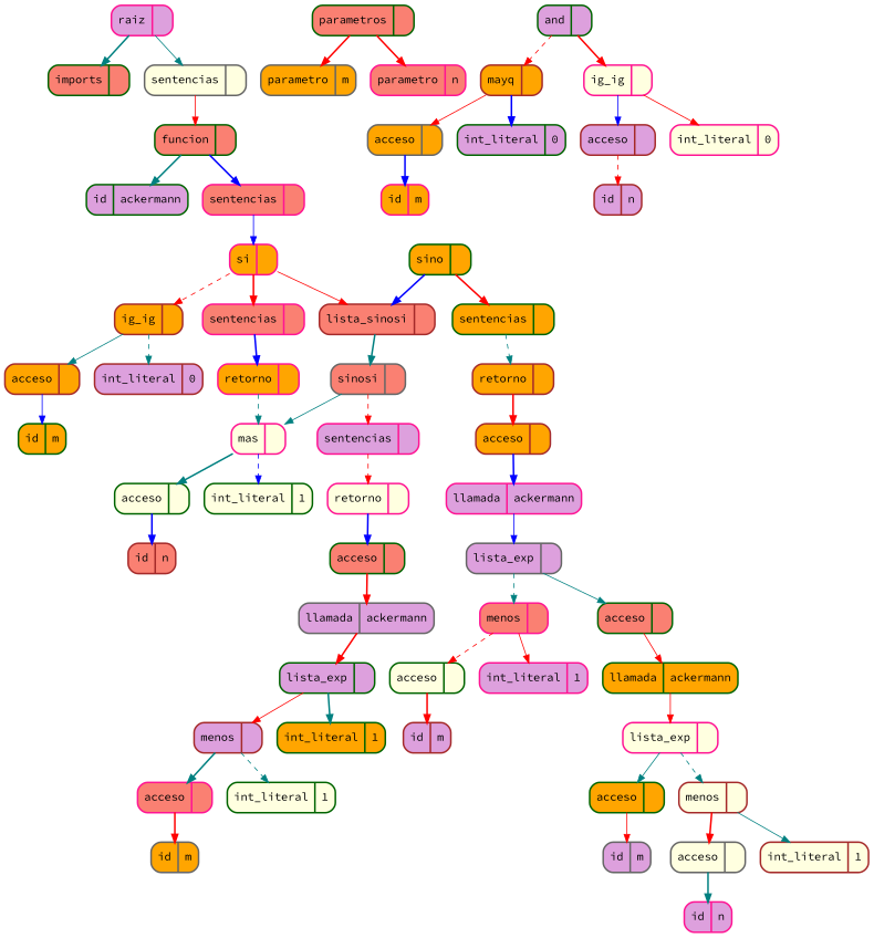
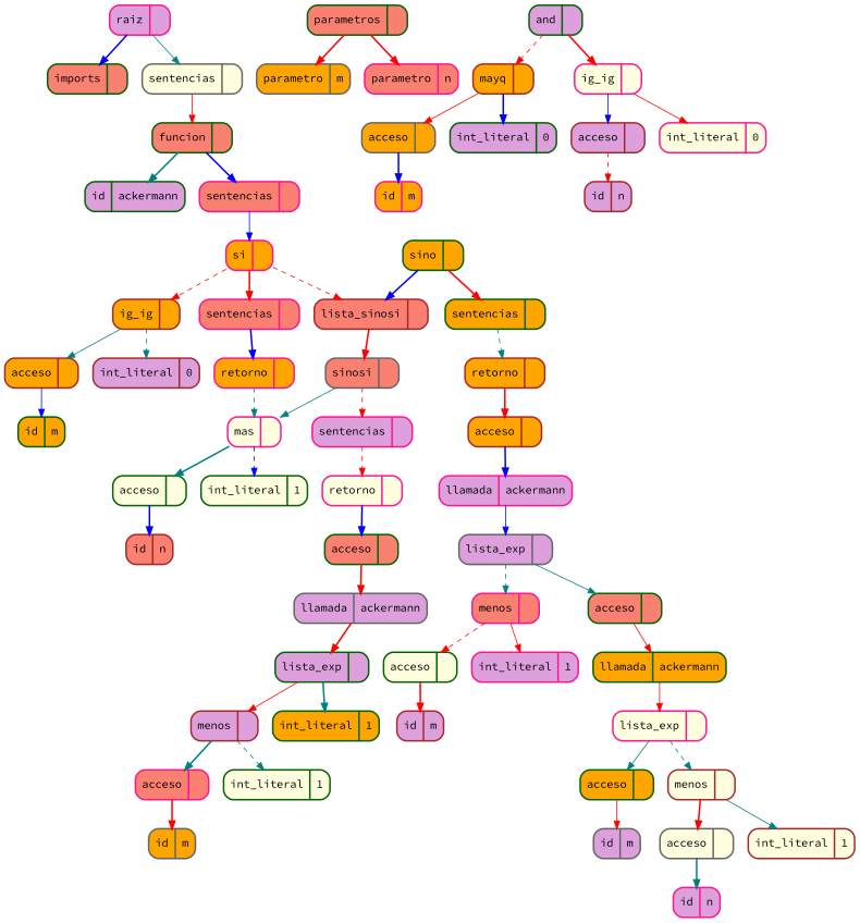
  digraph {
    fontname="Source Code Pro"
    node [color=darkgreen fillcolor=plum fontname="Source Code Pro" shape=Mrecord style="bold,filled"]
    edge [color=red fontname="Source Code Pro" style=bold]
    n1 [color=deeppink label="raiz | "]
    n2 [fillcolor=salmon label="imports | "]
    n3 [color=gray40 fillcolor=lightyellow label="sentencias | "]
    n4 [fillcolor=salmon label="funcion | "]
    n5 [label="id | ackermann"]
    n6 [color=deeppink fillcolor=salmon label="sentencias | "]
    n7 [fillcolor=salmon label="parametros | "]
    n8 [color=gray40 fillcolor=orange label="parametro | m"]
    n9 [color=deeppink fillcolor=salmon label="parametro | n"]
    n10 [color=deeppink fillcolor=orange label="si | "]
    n11 [color=brown fillcolor=orange label="ig_ig | "]
    n12 [color=deeppink fillcolor=salmon label="sentencias | "]
    n13 [color=brown fillcolor=salmon label="lista_sinosi | "]
    n14 [color=brown fillcolor=orange label="acceso | "]
    n15 [color=brown label="int_literal | 0"]
    n16 [color=deeppink fillcolor=orange label="retorno | "]
    n17 [color=gray40 fillcolor=salmon label="sinosi | "]
    n18 [fillcolor=orange label="id | m"]
    n19 [color=deeppink fillcolor=lightyellow label="mas | "]
    n20 [fillcolor=lightyellow label="acceso | "]
    n21 [fillcolor=lightyellow label="int_literal | 1"]
    n22 [color=brown fillcolor=salmon label="id | n"]
    n23 [color=deeppink label="sentencias | "]
    n24 [fillcolor=orange label="sino | "]
    n25 [fillcolor=orange label="sentencias | "]
    n26 [label="and | "]
    n27 [color=brown fillcolor=orange label="mayq | "]
    n28 [color=deeppink fillcolor=lightyellow label="ig_ig | "]
    n29 [color=deeppink fillcolor=lightyellow label="retorno | "]
    n30 [color=gray40 fillcolor=orange label="acceso | "]
    n31 [label="int_literal | 0"]
    n32 [color=brown label="acceso | "]
    n33 [color=deeppink fillcolor=lightyellow label="int_literal | 0"]
    n34 [color=deeppink fillcolor=orange label="id | m"]
    n35 [color=brown label="id | n"]
    n36 [fillcolor=salmon label="acceso | "]
    n37 [color=gray40 label="llamada | ackermann"]
    n38 [label="lista_exp | "]
    n39 [color=brown label="menos | "]
    n40 [fillcolor=orange label="int_literal | 1"]
    n41 [color=deeppink fillcolor=salmon label="acceso | "]
    n42 [fillcolor=lightyellow label="int_literal | 1"]
    n43 [color=gray40 fillcolor=orange label="id | m"]
    n44 [color=brown fillcolor=orange label="retorno | "]
    n45 [color=brown fillcolor=orange label="acceso | "]
    n46 [color=deeppink label="llamada | ackermann"]
    n47 [color=gray40 label="lista_exp | "]
    n48 [color=deeppink fillcolor=salmon label="menos | "]
    n49 [fillcolor=salmon label="acceso | "]
    n50 [fillcolor=lightyellow label="acceso | "]
    n51 [color=deeppink label="int_literal | 1"]
    n52 [fillcolor=orange label="llamada | ackermann"]
    n53 [color=brown label="id | m"]
    n54 [color=deeppink fillcolor=lightyellow label="lista_exp | "]
    n55 [fillcolor=orange label="acceso | "]
    n56 [color=brown fillcolor=lightyellow label="menos | "]
    n57 [color=gray40 label="id | m"]
    n58 [color=gray40 fillcolor=lightyellow label="acceso | "]
    n59 [color=brown fillcolor=lightyellow label="int_literal | 1"]
    n60 [color=deeppink label="id | n"]
-   n1 -> n2 [color=teal]
+   n1 -> n2 [color=blue]
    n1 -> n3 [color=teal style=solid]
    n3 -> n4 [style=solid]
    n4 -> n5 [color=teal]
    n4 -> n6 [color=blue]
    n6 -> n10 [color=blue style=solid]
    n7 -> n8
    n7 -> n9
    n10 -> n11 [style=dashed]
    n10 -> n12
-   n10 -> n13 [style=solid]
+   n10 -> n13 [style=dashed]
    n11 -> n14 [color=teal style=solid]
    n11 -> n15 [color=teal style=dashed]
    n12 -> n16 [color=blue]
-   n13 -> n17 [color=teal]
+   n13 -> n17
    n14 -> n18 [color=blue style=solid]
    n16 -> n19 [color=teal style=dashed]
    n17 -> n19 [color=teal style=solid]
    n17 -> n23 [style=dashed]
    n19 -> n20 [color=teal]
    n19 -> n21 [color=blue style=dashed]
    n20 -> n22 [color=blue]
    n23 -> n29 [style=dashed]
    n24 -> n13 [color=blue]
    n24 -> n25
    n25 -> n44 [color=teal style=dashed]
    n26 -> n27 [style=dashed]
    n26 -> n28
    n27 -> n30 [style=solid]
    n27 -> n31 [color=blue]
    n28 -> n32 [color=blue style=solid]
    n28 -> n33 [style=solid]
    n29 -> n36 [color=blue]
    n30 -> n34 [color=blue]
    n32 -> n35 [style=dashed]
    n36 -> n37
    n37 -> n38
    n38 -> n39 [style=solid]
    n38 -> n40 [color=teal]
    n39 -> n41 [color=teal]
    n39 -> n42 [color=teal style=dashed]
    n41 -> n43
    n44 -> n45
    n45 -> n46 [color=blue]
    n46 -> n47 [color=blue style=solid]
    n47 -> n48 [color=teal style=dashed]
    n47 -> n49 [color=teal style=solid]
    n48 -> n50 [style=dashed]
    n48 -> n51 [style=solid]
    n49 -> n52 [style=solid]
    n50 -> n53
    n52 -> n54 [style=solid]
    n54 -> n55 [color=teal style=solid]
    n54 -> n56 [color=teal style=dashed]
    n55 -> n57 [style=solid]
    n56 -> n58
    n56 -> n59 [color=teal style=solid]
    n58 -> n60 [color=teal]
  }
